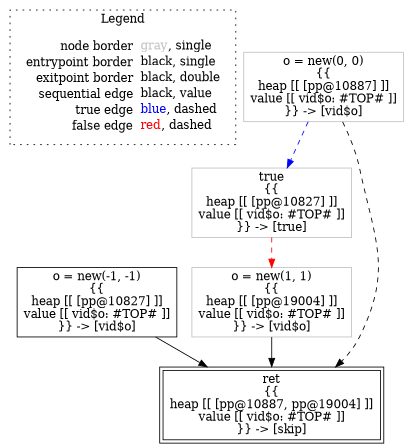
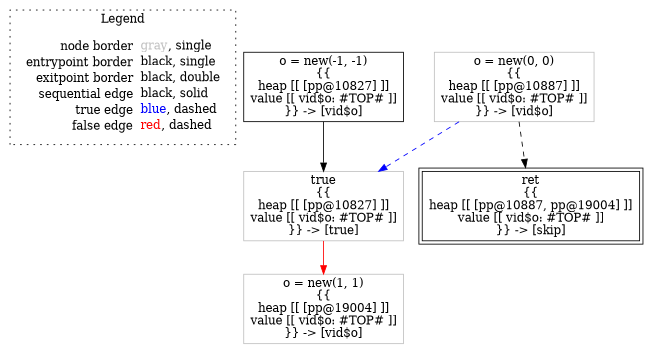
  digraph {
    node [shape=rect color=gray]
    edge [color=black style=dashed]
-   n1 [label=<<table border="0" cellpadding="2" cellspacing="0" cellborder="0"><tr><td align="right">node border&nbsp;</td><td align="left"><font color="gray">gray</font>, single</td></tr><tr><td align="right">entrypoint border&nbsp;</td><td align="left"><font color="black">black</font>, single</td></tr><tr><td align="right">exitpoint border&nbsp;</td><td align="left"><font color="black">black</font>, double</td></tr><tr><td align="right">sequential edge&nbsp;</td><td align="left"><font color="black">black</font>, value</td></tr><tr><td align="right">true edge&nbsp;</td><td align="left"><font color="blue">blue</font>, dashed</td></tr><tr><td align="right">false edge&nbsp;</td><td align="left"><font color="red">red</font>, dashed</td></tr></table>> shape=plaintext color=""]
+   n1 [label=<<table border="0" cellpadding="2" cellspacing="0" cellborder="0"><tr><td align="right">node border&nbsp;</td><td align="left"><font color="gray">gray</font>, single</td></tr><tr><td align="right">entrypoint border&nbsp;</td><td align="left"><font color="black">black</font>, single</td></tr><tr><td align="right">exitpoint border&nbsp;</td><td align="left"><font color="black">black</font>, double</td></tr><tr><td align="right">sequential edge&nbsp;</td><td align="left"><font color="black">black</font>, solid</td></tr><tr><td align="right">true edge&nbsp;</td><td align="left"><font color="blue">blue</font>, dashed</td></tr><tr><td align="right">false edge&nbsp;</td><td align="left"><font color="red">red</font>, dashed</td></tr></table>> shape=plaintext color=""]
    n2 [color=black label=<o = new(-1, -1)<BR/>{{<BR/>heap [[ [pp@10827] ]]<BR/>value [[ vid$o: #TOP# ]]<BR/>}} -&gt; [vid$o]>]
    n3 [label=<true<BR/>{{<BR/>heap [[ [pp@10827] ]]<BR/>value [[ vid$o: #TOP# ]]<BR/>}} -&gt; [true]>]
    n4 [label=<o = new(1, 1)<BR/>{{<BR/>heap [[ [pp@19004] ]]<BR/>value [[ vid$o: #TOP# ]]<BR/>}} -&gt; [vid$o]>]
    n5 [label=<o = new(0, 0)<BR/>{{<BR/>heap [[ [pp@10887] ]]<BR/>value [[ vid$o: #TOP# ]]<BR/>}} -&gt; [vid$o]>]
    n6 [color=black label=<ret<BR/>{{<BR/>heap [[ [pp@10887, pp@19004] ]]<BR/>value [[ vid$o: #TOP# ]]<BR/>}} -&gt; [skip]> peripheries=2]
    subgraph cluster_1 {
      label=Legend
      style=dotted
      n1
    }
-   n2 -> n6 [style=""]
-   n3 -> n4 [color=red]
-   n4 -> n6 [style=""]
+   n2 -> n3 [style=""]
+   n3 -> n4 [color=red style=solid]
    n5 -> n3 [color=blue]
    n5 -> n6
  }
